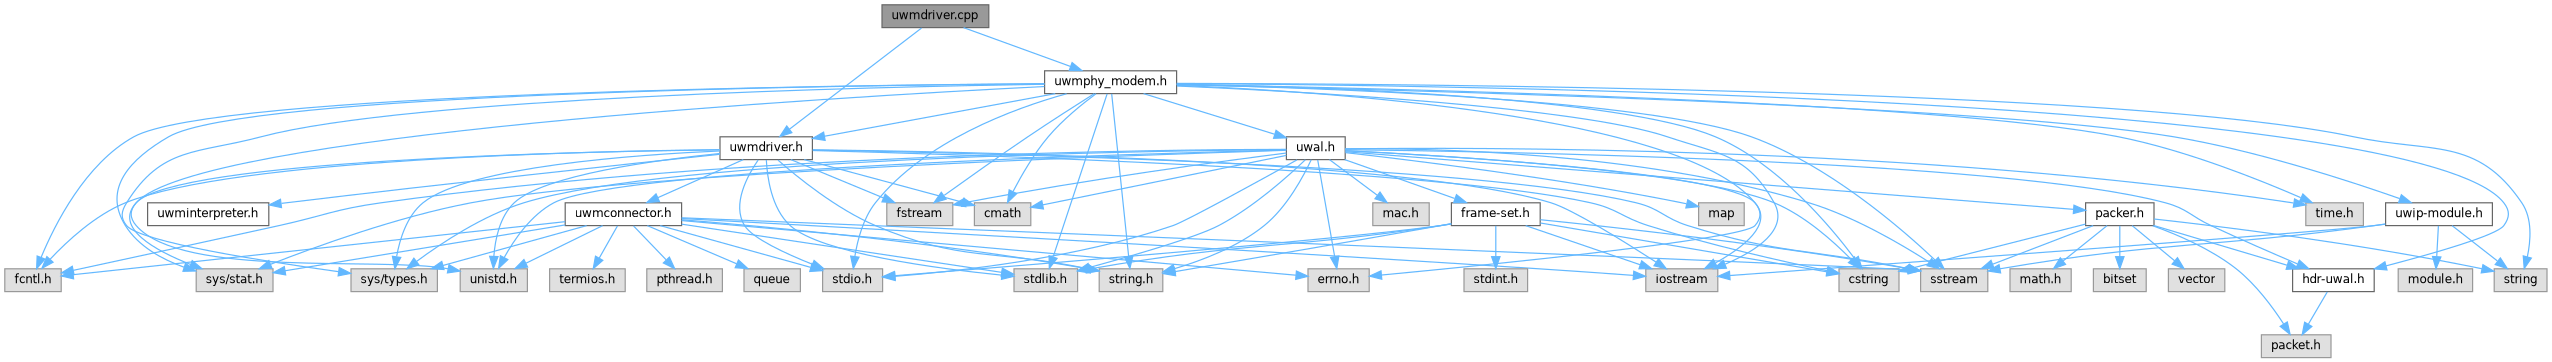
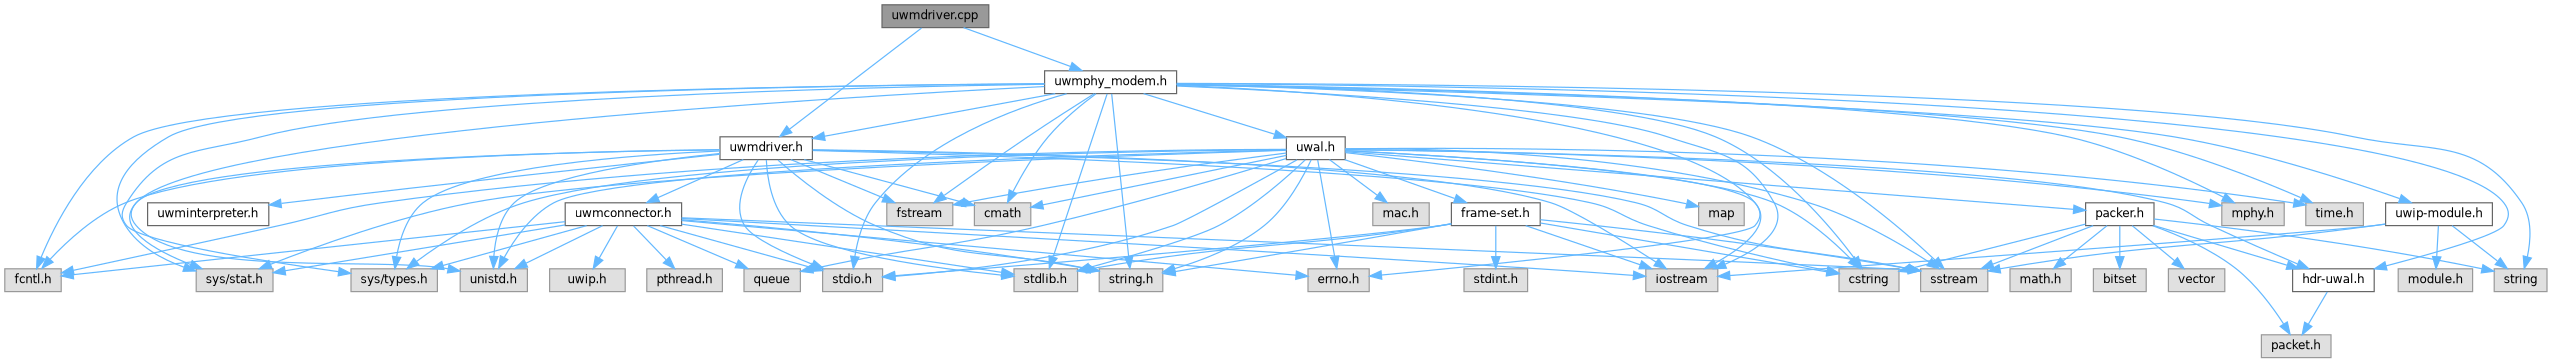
  digraph {
    node [color=grey60 fillcolor="#E0E0E0" fontname=Helvetica fontsize=10 shape=box style=filled]
    edge [color=steelblue1 fontname=Helvetica fontsize=10 labelfontname=Helvetica labelfontsize=10 style=solid]
    n1 [color=gray40 fillcolor=grey60 fontcolor=black height=0.2 label="uwmdriver.cpp" width=0.4]
    n2 [color=grey40 fillcolor=white height=0.2 label="uwmdriver.h" width=0.4]
    n3 [color=grey40 fillcolor=white height=0.2 label="uwmphy_modem.h" width=0.4]
    n4 [color=grey40 fillcolor=white height=0.2 label="uwmconnector.h" width=0.4]
    n5 [height=0.2 label="sys/types.h" width=0.4]
    n6 [height=0.2 label="sys/stat.h" width=0.4]
    n7 [height=0.2 label="fcntl.h" width=0.4]
    n8 [height=0.2 label="stdio.h" width=0.4]
    n9 [height=0.2 label="stdlib.h" width=0.4]
    n10 [height=0.2 label="string.h" width=0.4]
    n11 [height=0.2 label="unistd.h" width=0.4]
    n12 [height=0.2 label=iostream width=0.4]
    n13 [height=0.2 label=fstream width=0.4]
    n14 [height=0.2 label=sstream width=0.4]
    n15 [color=grey40 fillcolor=white height=0.2 label="uwminterpreter.h" width=0.4]
    n16 [height=0.2 label=cstring width=0.4]
    n17 [height=0.2 label=cmath width=0.4]
    n18 [height=0.2 label="errno.h" width=0.4]
    n19 [color=grey40 fillcolor=white height=0.2 label="uwal.h" width=0.4]
    n20 [color=grey40 fillcolor=white height=0.2 label="hdr-uwal.h" width=0.4]
+   n21 [height=0.2 label="mphy.h" width=0.4]
    n22 [height=0.2 label="time.h" width=0.4]
    n23 [color=grey40 fillcolor=white height=0.2 label="uwip-module.h" width=0.4]
    n24 [height=0.2 label=string width=0.4]
-   n25 [height=0.2 label="termios.h" width=0.4]
+   n25 [height=0.2 label="uwip.h" width=0.4]
    n26 [height=0.2 label="pthread.h" width=0.4]
    n27 [height=0.2 label=queue width=0.4]
    n28 [height=0.2 label="mac.h" width=0.4]
    n29 [color=grey40 fillcolor=white height=0.2 label="frame-set.h" width=0.4]
    n30 [color=grey40 fillcolor=white height=0.2 label="packer.h" width=0.4]
    n31 [height=0.2 label=map width=0.4]
    n32 [height=0.2 label="packet.h" width=0.4]
    n33 [height=0.2 label="module.h" width=0.4]
    n34 [height=0.2 label="stdint.h" width=0.4]
    n35 [height=0.2 label="math.h" width=0.4]
    n36 [height=0.2 label=bitset width=0.4]
    n37 [height=0.2 label=vector width=0.4]
    n1 -> n2
    n1 -> n3
    n2 -> n4
    n2 -> n5
    n2 -> n6
    n2 -> n7
    n2 -> n8
    n2 -> n9
    n2 -> n10
    n2 -> n11
    n2 -> n12
    n2 -> n13
    n2 -> n14
    n2 -> n15
    n2 -> n16
    n2 -> n17
    n3 -> n2
    n3 -> n5
    n3 -> n6
    n3 -> n7
    n3 -> n8
    n3 -> n9
    n3 -> n10
    n3 -> n11
    n3 -> n12
    n3 -> n13
    n3 -> n14
    n3 -> n16
    n3 -> n17
    n3 -> n18
    n3 -> n19
    n3 -> n20
+   n3 -> n21
    n3 -> n22
    n3 -> n23
    n3 -> n24
    n4 -> n5
    n4 -> n6
    n4 -> n7
    n4 -> n8
    n4 -> n9
    n4 -> n10
    n4 -> n11
    n4 -> n12
    n4 -> n14
    n4 -> n18
    n4 -> n25
    n4 -> n26
    n4 -> n27
    n19 -> n5
    n19 -> n6
    n19 -> n7
    n19 -> n8
    n19 -> n9
    n19 -> n10
    n19 -> n11
    n19 -> n12
    n19 -> n13
    n19 -> n14
    n19 -> n16
    n19 -> n17
    n19 -> n18
    n19 -> n20
+   n19 -> n21
    n19 -> n22
+   n19 -> n27
    n19 -> n28
    n19 -> n29
    n19 -> n30
    n19 -> n31
    n20 -> n32
    n23 -> n12
    n23 -> n14
    n23 -> n24
    n23 -> n33
    n29 -> n8
    n29 -> n9
    n29 -> n10
    n29 -> n12
    n29 -> n14
    n29 -> n16
    n29 -> n34
    n30 -> n14
    n30 -> n16
    n30 -> n20
    n30 -> n24
    n30 -> n32
    n30 -> n35
    n30 -> n36
    n30 -> n37
  }
